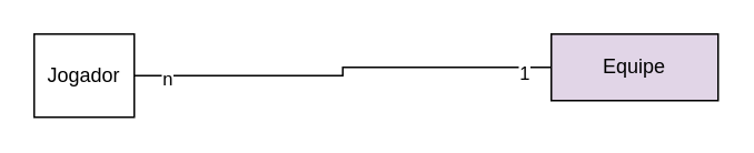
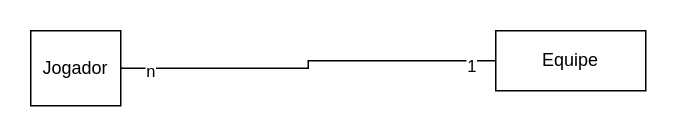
  <mxCell id="0" />
  <mxCell id="1" parent="0" />
  <mxCell id="2" style="edgeStyle=orthogonalEdgeStyle;rounded=0;orthogonalLoop=1;jettySize=auto;html=1;exitX=1;exitY=0.5;exitDx=0;exitDy=0;entryX=0;entryY=0.5;entryDx=0;entryDy=0;endArrow=none;endFill=0;" edge="1" parent="1" source="5" target="6"><mxGeometry relative="1" as="geometry" /></mxCell>
  <mxCell id="3" value="n" style="edgeLabel;html=1;align=center;verticalAlign=middle;resizable=0;points=[];" vertex="1" connectable="0" parent="2"><mxGeometry x="-0.886" y="-1" relative="1" as="geometry"><mxPoint x="4" as="offset" /></mxGeometry></mxCell>
  <mxCell id="4" value="1" style="edgeLabel;html=1;align=center;verticalAlign=middle;resizable=0;points=[];" vertex="1" connectable="0" parent="2"><mxGeometry x="0.838" y="-3" relative="1" as="geometry"><mxPoint x="4" as="offset" /></mxGeometry></mxCell>
  <mxCell id="5" value="Jogador" style="whiteSpace=wrap;html=1;align=center;" vertex="1" parent="1"><mxGeometry x="20" y="20" width="60" height="50" as="geometry" /></mxCell>
- <mxCell id="6" value="Equipe" style="whiteSpace=wrap;html=1;align=center;fillColor=#e1d5e7;" vertex="1" parent="1"><mxGeometry x="330" y="20" width="100" height="40" as="geometry" /></mxCell>
+ <mxCell id="6" value="Equipe" style="whiteSpace=wrap;html=1;align=center;" vertex="1" parent="1"><mxGeometry x="330" y="20" width="100" height="40" as="geometry" /></mxCell>
